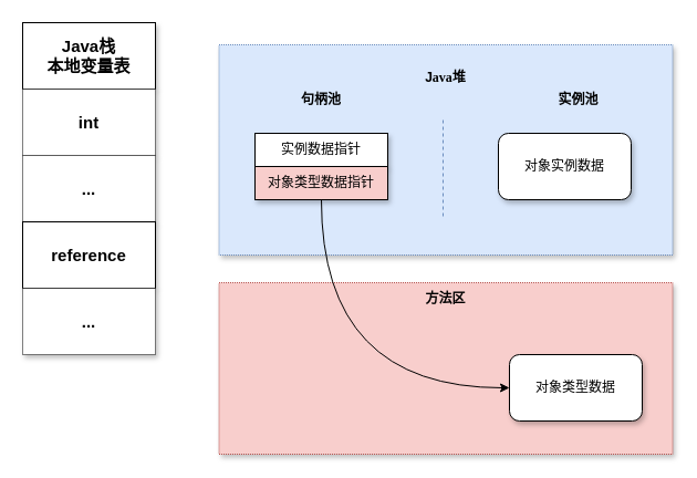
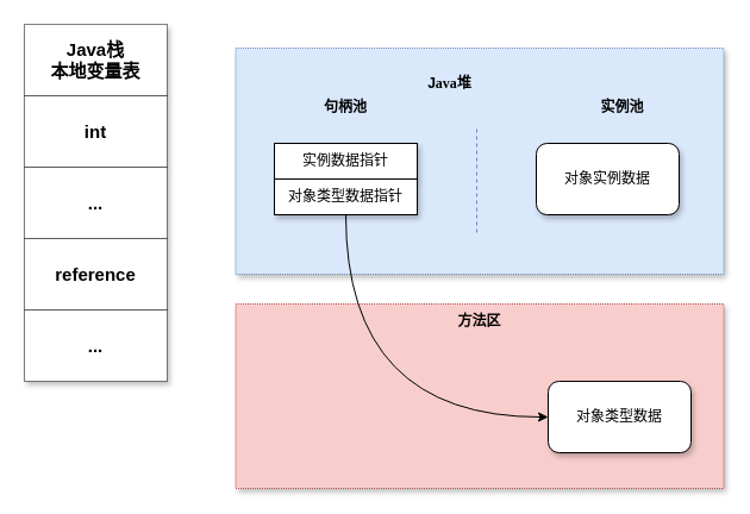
  <mxCell id="0" />
  <mxCell id="1" parent="0" />
  <mxCell id="2" value="" style="rounded=0;whiteSpace=wrap;html=1;shadow=1;dashed=1;dashPattern=1 1;fontSize=15;fillColor=#f8cecc;strokeColor=#b85450;" vertex="1" parent="1"><mxGeometry x="197.5" y="255" width="410" height="155" as="geometry" /></mxCell>
  <mxCell id="3" value="" style="rounded=0;whiteSpace=wrap;html=1;shadow=1;dashed=1;dashPattern=1 1;fontSize=15;fillColor=#dae8fc;strokeColor=#6c8ebf;" vertex="1" parent="1"><mxGeometry x="197.5" y="40" width="410" height="190" as="geometry" /></mxCell>
- <mxCell id="4" value="Java栈&lt;br style=&quot;font-size: 15px;&quot;&gt;本地变量表" style="rounded=0;whiteSpace=wrap;html=1;shadow=1;dashed=0;dashPattern=1 1;fontSize=15;fontStyle=1;" vertex="1" parent="1"><mxGeometry x="20" y="20" width="120" height="60" as="geometry" /></mxCell>
+ <mxCell id="4" value="Java栈&lt;br style=&quot;font-size: 15px;&quot;&gt;本地变量表" style="rounded=0;whiteSpace=wrap;html=1;shadow=1;dashed=1;dashPattern=1 1;fontSize=15;fontStyle=1" vertex="1" parent="1"><mxGeometry x="20" y="20" width="120" height="60" as="geometry" /></mxCell>
  <mxCell id="5" value="int" style="rounded=0;whiteSpace=wrap;html=1;shadow=1;dashed=1;dashPattern=1 1;fontSize=15;fontStyle=1" vertex="1" parent="1"><mxGeometry x="20" y="80" width="120" height="60" as="geometry" /></mxCell>
  <mxCell id="6" value="..." style="rounded=0;whiteSpace=wrap;html=1;shadow=1;dashed=1;dashPattern=1 1;fontSize=15;fontStyle=1" vertex="1" parent="1"><mxGeometry x="20" y="140" width="120" height="60" as="geometry" /></mxCell>
- <mxCell id="7" value="reference" style="rounded=0;whiteSpace=wrap;html=1;shadow=1;dashed=0;dashPattern=1 1;fontSize=15;fontStyle=1;" vertex="1" parent="1"><mxGeometry x="20" y="200" width="120" height="60" as="geometry" /></mxCell>
+ <mxCell id="7" value="reference" style="rounded=0;whiteSpace=wrap;html=1;shadow=1;dashed=1;dashPattern=1 1;fontSize=15;fontStyle=1" vertex="1" parent="1"><mxGeometry x="20" y="200" width="120" height="60" as="geometry" /></mxCell>
  <mxCell id="8" value="..." style="rounded=0;whiteSpace=wrap;html=1;shadow=1;dashed=1;dashPattern=1 1;fontSize=15;fontStyle=1" vertex="1" parent="1"><mxGeometry x="20" y="260" width="120" height="60" as="geometry" /></mxCell>
  <mxCell id="9" value="&lt;b&gt;句柄池&lt;/b&gt;" style="text;html=1;strokeColor=none;fillColor=none;align=center;verticalAlign=middle;whiteSpace=wrap;rounded=1;shadow=1;" vertex="1" parent="1"><mxGeometry x="270" y="80" width="40" height="20" as="geometry" /></mxCell>
  <mxCell id="10" value="&lt;font style=&quot;font-size: 12px&quot;&gt;实例数据指针&lt;/font&gt;" style="rounded=0;whiteSpace=wrap;html=1;shadow=1;" vertex="1" parent="1"><mxGeometry x="230" y="120" width="120" height="30" as="geometry" /></mxCell>
  <mxCell id="11" value="" style="edgeStyle=orthogonalEdgeStyle;curved=1;orthogonalLoop=1;jettySize=auto;html=1;dashed=0;strokeColor=#000000;fontSize=15;entryX=0;entryY=0.5;entryDx=0;entryDy=0;" edge="1" parent="1" source="12" target="14"><mxGeometry relative="1" as="geometry"><Array as="points"><mxPoint x="290" y="350" /></Array></mxGeometry></mxCell>
- <mxCell id="12" value="对象类型数据指针" style="rounded=0;whiteSpace=wrap;html=1;shadow=1;fillColor=#f8cecc;" vertex="1" parent="1"><mxGeometry x="230" y="150" width="120" height="30" as="geometry" /></mxCell>
+ <mxCell id="12" value="对象类型数据指针" style="rounded=0;whiteSpace=wrap;html=1;shadow=1;" vertex="1" parent="1"><mxGeometry x="230" y="150" width="120" height="30" as="geometry" /></mxCell>
  <mxCell id="13" value="对象实例数据&lt;span style=&quot;color: rgba(0 , 0 , 0 , 0) ; font-family: monospace ; font-size: 0px ; white-space: nowrap&quot;&gt;%3CmxGraphModel%3E%3Croot%3E%3CmxCell%20id%3D%220%22%2F%3E%3CmxCell%20id%3D%221%22%20parent%3D%220%22%2F%3E%3CmxCell%20id%3D%222%22%20value%3D%22%E5%AE%9E%E4%BE%8B%E6%95%B0%E6%8D%AE%E6%8C%87%E9%92%88%22%20style%3D%22rounded%3D0%3BwhiteSpace%3Dwrap%3Bhtml%3D1%3B%22%20vertex%3D%221%22%20parent%3D%221%22%3E%3CmxGeometry%20x%3D%22280%22%20y%3D%22180%22%20width%3D%22120%22%20height%3D%2260%22%20as%3D%22geometry%22%2F%3E%3C%2FmxCell%3E%3C%2Froot%3E%3C%2FmxGraphModel%3E&lt;/span&gt;" style="rounded=1;whiteSpace=wrap;html=1;shadow=1;" vertex="1" parent="1"><mxGeometry x="450" y="120" width="120" height="60" as="geometry" /></mxCell>
  <mxCell id="14" value="对象类型数据" style="rounded=1;whiteSpace=wrap;html=1;shadow=1;" vertex="1" parent="1"><mxGeometry x="460" y="320" width="120" height="60" as="geometry" /></mxCell>
- <mxCell id="15" value="&lt;b&gt;J&lt;font face=&quot;Comic Sans MS&quot;&gt;ava&lt;/font&gt;堆&lt;/b&gt;" style="text;html=1;strokeColor=none;fillColor=none;align=center;verticalAlign=middle;whiteSpace=wrap;rounded=1;shadow=1;" vertex="1" parent="1"><mxGeometry x="370" y="60" width="65" height="20" as="geometry" /></mxCell>
+ <mxCell id="15" value="&lt;b&gt;J&lt;font face=&quot;Comic Sans MS&quot;&gt;ava&lt;/font&gt;堆&lt;/b&gt;" style="text;html=1;strokeColor=none;fillColor=none;align=center;verticalAlign=middle;whiteSpace=wrap;rounded=1;shadow=1;" vertex="1" parent="1"><mxGeometry x="345" y="60" width="65" height="20" as="geometry" /></mxCell>
  <mxCell id="16" value="&lt;b&gt;实例池&lt;/b&gt;" style="text;html=1;strokeColor=none;fillColor=none;align=center;verticalAlign=middle;whiteSpace=wrap;rounded=1;shadow=1;" vertex="1" parent="1"><mxGeometry x="490" y="80" width="65" height="20" as="geometry" /></mxCell>
  <mxCell id="17" value="" style="endArrow=none;html=1;fontSize=15;strokeColor=#6c8ebf;dashed=1;fillColor=#dae8fc;" edge="1" parent="1"><mxGeometry width="50" height="50" relative="1" as="geometry"><mxPoint x="400" y="195" as="sourcePoint" /><mxPoint x="400" y="105" as="targetPoint" /></mxGeometry></mxCell>
  <mxCell id="18" value="&lt;b&gt;方法区&lt;/b&gt;" style="text;html=1;strokeColor=none;fillColor=none;align=center;verticalAlign=middle;whiteSpace=wrap;rounded=1;shadow=1;" vertex="1" parent="1"><mxGeometry x="370" y="260" width="65" height="20" as="geometry" /></mxCell>
